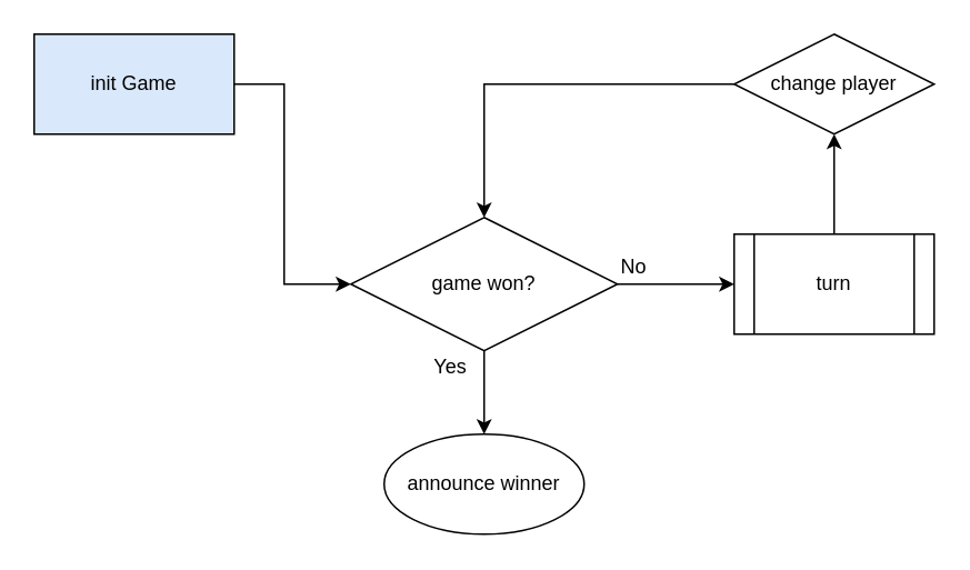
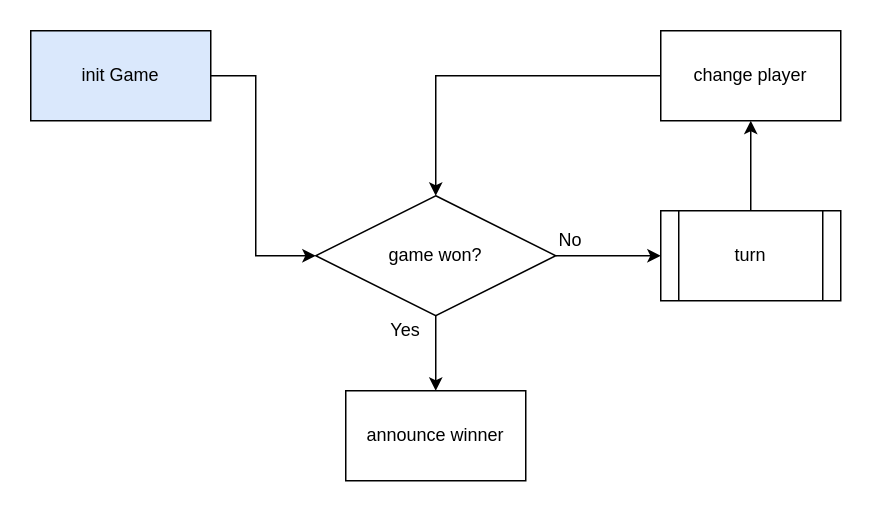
  <mxCell id="0" />
  <mxCell id="1" parent="0" />
  <mxCell id="2" style="edgeStyle=orthogonalEdgeStyle;rounded=0;orthogonalLoop=1;jettySize=auto;html=1;entryX=0;entryY=0.5;entryDx=0;entryDy=0;" parent="1" source="3" target="6" edge="1"><mxGeometry relative="1" as="geometry"><Array as="points"><mxPoint x="170" y="50" /><mxPoint x="170" y="170" /></Array></mxGeometry></mxCell>
  <mxCell id="3" value="init Game" style="rounded=0;whiteSpace=wrap;html=1;fillColor=#dae8fc;" parent="1" vertex="1"><mxGeometry x="20" y="20" width="120" height="60" as="geometry" /></mxCell>
  <mxCell id="4" style="edgeStyle=orthogonalEdgeStyle;rounded=0;orthogonalLoop=1;jettySize=auto;html=1;exitX=0.5;exitY=1;exitDx=0;exitDy=0;" parent="1" source="6" target="7" edge="1"><mxGeometry relative="1" as="geometry" /></mxCell>
  <mxCell id="5" style="edgeStyle=orthogonalEdgeStyle;rounded=0;orthogonalLoop=1;jettySize=auto;html=1;exitX=1;exitY=0.5;exitDx=0;exitDy=0;" parent="1" source="6" target="10" edge="1"><mxGeometry relative="1" as="geometry" /></mxCell>
  <mxCell id="6" value="game won?" style="rhombus;whiteSpace=wrap;html=1;" parent="1" vertex="1"><mxGeometry x="210" y="130" width="160" height="80" as="geometry" /></mxCell>
- <mxCell id="7" value="announce winner" style="ellipse;whiteSpace=wrap;html=1;" parent="1" vertex="1"><mxGeometry x="230" y="260" width="120" height="60" as="geometry" /></mxCell>
+ <mxCell id="7" value="announce winner" style="rounded=0;whiteSpace=wrap;html=1;" parent="1" vertex="1"><mxGeometry x="230" y="260" width="120" height="60" as="geometry" /></mxCell>
  <mxCell id="8" value="Yes" style="text;html=1;strokeColor=none;fillColor=none;align=center;verticalAlign=middle;whiteSpace=wrap;rounded=0;" parent="1" vertex="1"><mxGeometry x="250" y="210" width="40" height="20" as="geometry" /></mxCell>
  <mxCell id="9" style="edgeStyle=orthogonalEdgeStyle;rounded=0;orthogonalLoop=1;jettySize=auto;html=1;entryX=0.5;entryY=1;entryDx=0;entryDy=0;" parent="1" source="10" target="12" edge="1"><mxGeometry relative="1" as="geometry" /></mxCell>
  <mxCell id="10" value="turn" style="shape=process;whiteSpace=wrap;html=1;backgroundOutline=1;" parent="1" vertex="1"><mxGeometry x="440" y="140" width="120" height="60" as="geometry" /></mxCell>
  <mxCell id="11" style="edgeStyle=orthogonalEdgeStyle;rounded=0;orthogonalLoop=1;jettySize=auto;html=1;" parent="1" source="12" target="6" edge="1"><mxGeometry relative="1" as="geometry" /></mxCell>
- <mxCell id="12" value="change player" style="rhombus;whiteSpace=wrap;html=1;" parent="1" vertex="1"><mxGeometry x="440" y="20" width="120" height="60" as="geometry" /></mxCell>
+ <mxCell id="12" value="change player" style="rounded=0;whiteSpace=wrap;html=1;" parent="1" vertex="1"><mxGeometry x="440" y="20" width="120" height="60" as="geometry" /></mxCell>
  <mxCell id="13" value="No" style="text;html=1;strokeColor=none;fillColor=none;align=center;verticalAlign=middle;whiteSpace=wrap;rounded=0;" parent="1" vertex="1"><mxGeometry x="360" y="150" width="40" height="20" as="geometry" /></mxCell>
